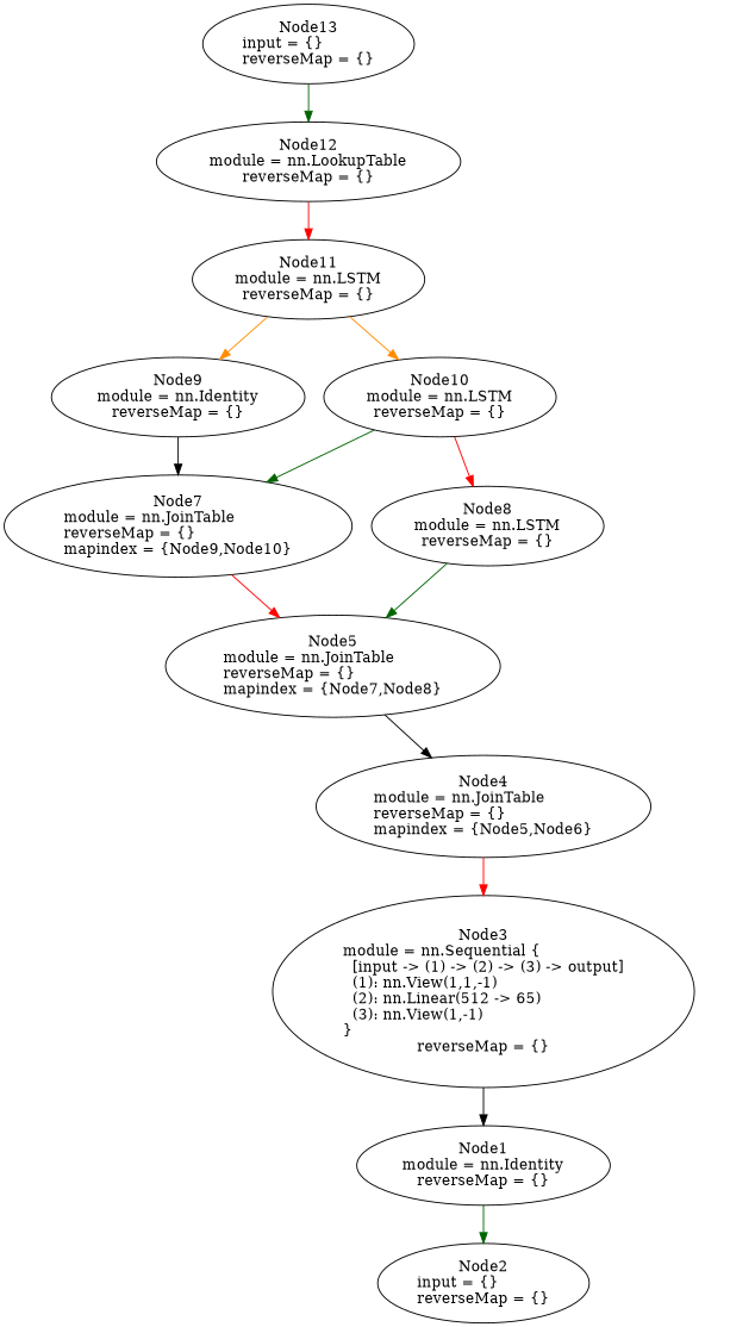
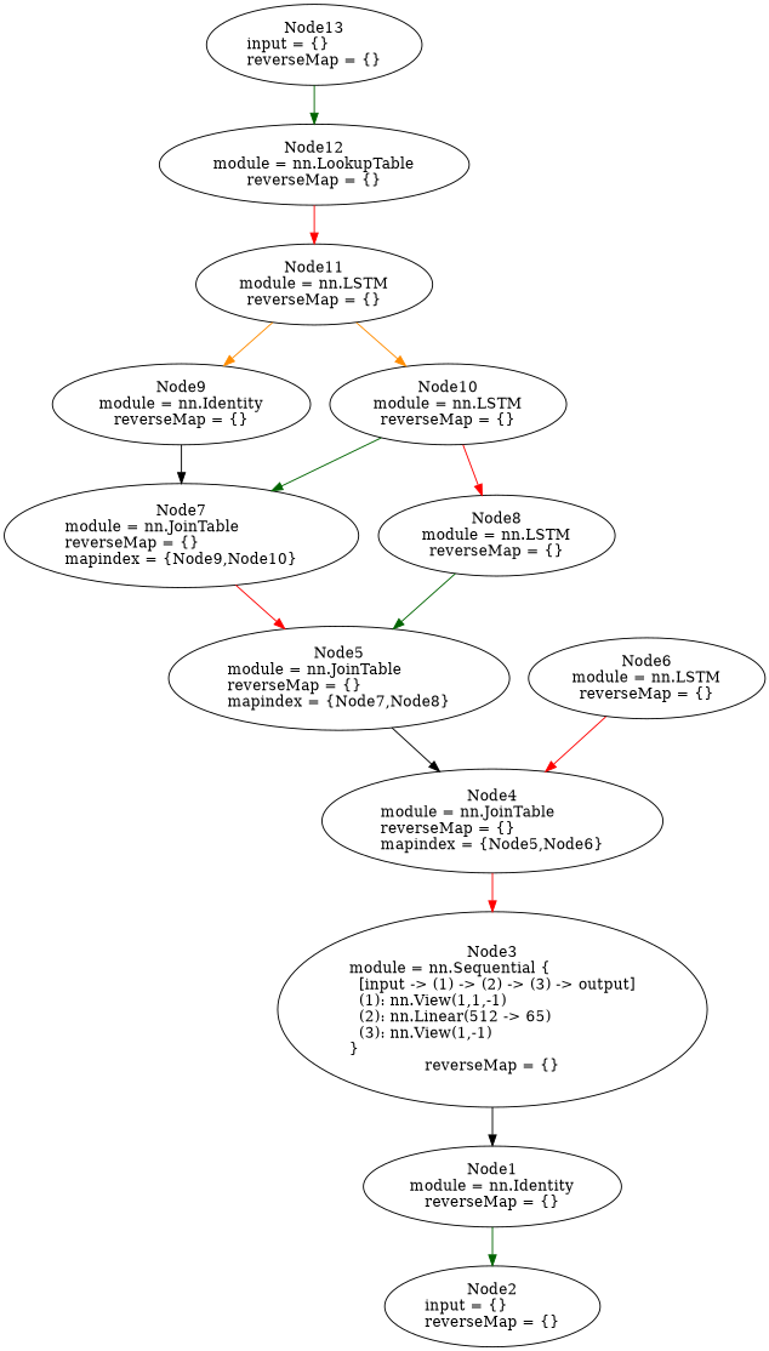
  digraph {
    node [shape=oval]
    edge [color=red]
    n1 [height=1.041 label="Node1\nmodule = nn.Identity\lreverseMap = {}" width=2.6117]
    n2 [height=1.041 label="Node2\ninput = {}\lreverseMap = {}" width=2.1497]
    n3 [height=2.5142 label="Node3\nmodule = nn.Sequential {\l  [input -> (1) -> (2) -> (3) -> output]\l  (1): nn.View(1,1,-1)\l  (2): nn.Linear(512 -> 65)\l  (3): nn.View(1,-1)\l}\lreverseMap = {}" width=4.3943]
    n4 [height=1.3356 label="Node4\nmodule = nn.JoinTable\lreverseMap = {}\lmapindex = {Node5,Node6}" width=3.4507]
    n5 [height=1.3356 label="Node5\nmodule = nn.JoinTable\lreverseMap = {}\lmapindex = {Node7,Node8}" width=3.4507]
+   n6 [height=1.041 label="Node6\nmodule = nn.LSTM\lreverseMap = {}" width=2.5071]
    n7 [height=1.3356 label="Node7\nmodule = nn.JoinTable\lreverseMap = {}\lmapindex = {Node9,Node10}" width=3.5652]
    n8 [height=1.041 label="Node8\nmodule = nn.LSTM\lreverseMap = {}" width=2.5071]
    n9 [height=1.041 label="Node9\nmodule = nn.Identity\lreverseMap = {}" width=2.6117]
    n10 [height=1.041 label="Node10\nmodule = nn.LSTM\lreverseMap = {}" width=2.5071]
    n11 [height=1.041 label="Node11\nmodule = nn.LSTM\lreverseMap = {}" width=2.5071]
    n12 [height=1.041 label="Node12\nmodule = nn.LookupTable\lreverseMap = {}" width=3.2079]
    n13 [height=1.041 label="Node13\ninput = {}\lreverseMap = {}" width=2.1497]
    n1 -> n2 [color=darkgreen]
    n3 -> n1 [color=black]
    n4 -> n3
    n5 -> n4 [color=black]
+   n6 -> n4
    n7 -> n5
    n8 -> n5 [color=darkgreen]
    n9 -> n7 [color=black]
    n10 -> n7 [color=darkgreen]
    n10 -> n8
    n11 -> n9 [color=darkorange]
    n11 -> n10 [color=darkorange]
    n12 -> n11
    n13 -> n12 [color=darkgreen]
  }
